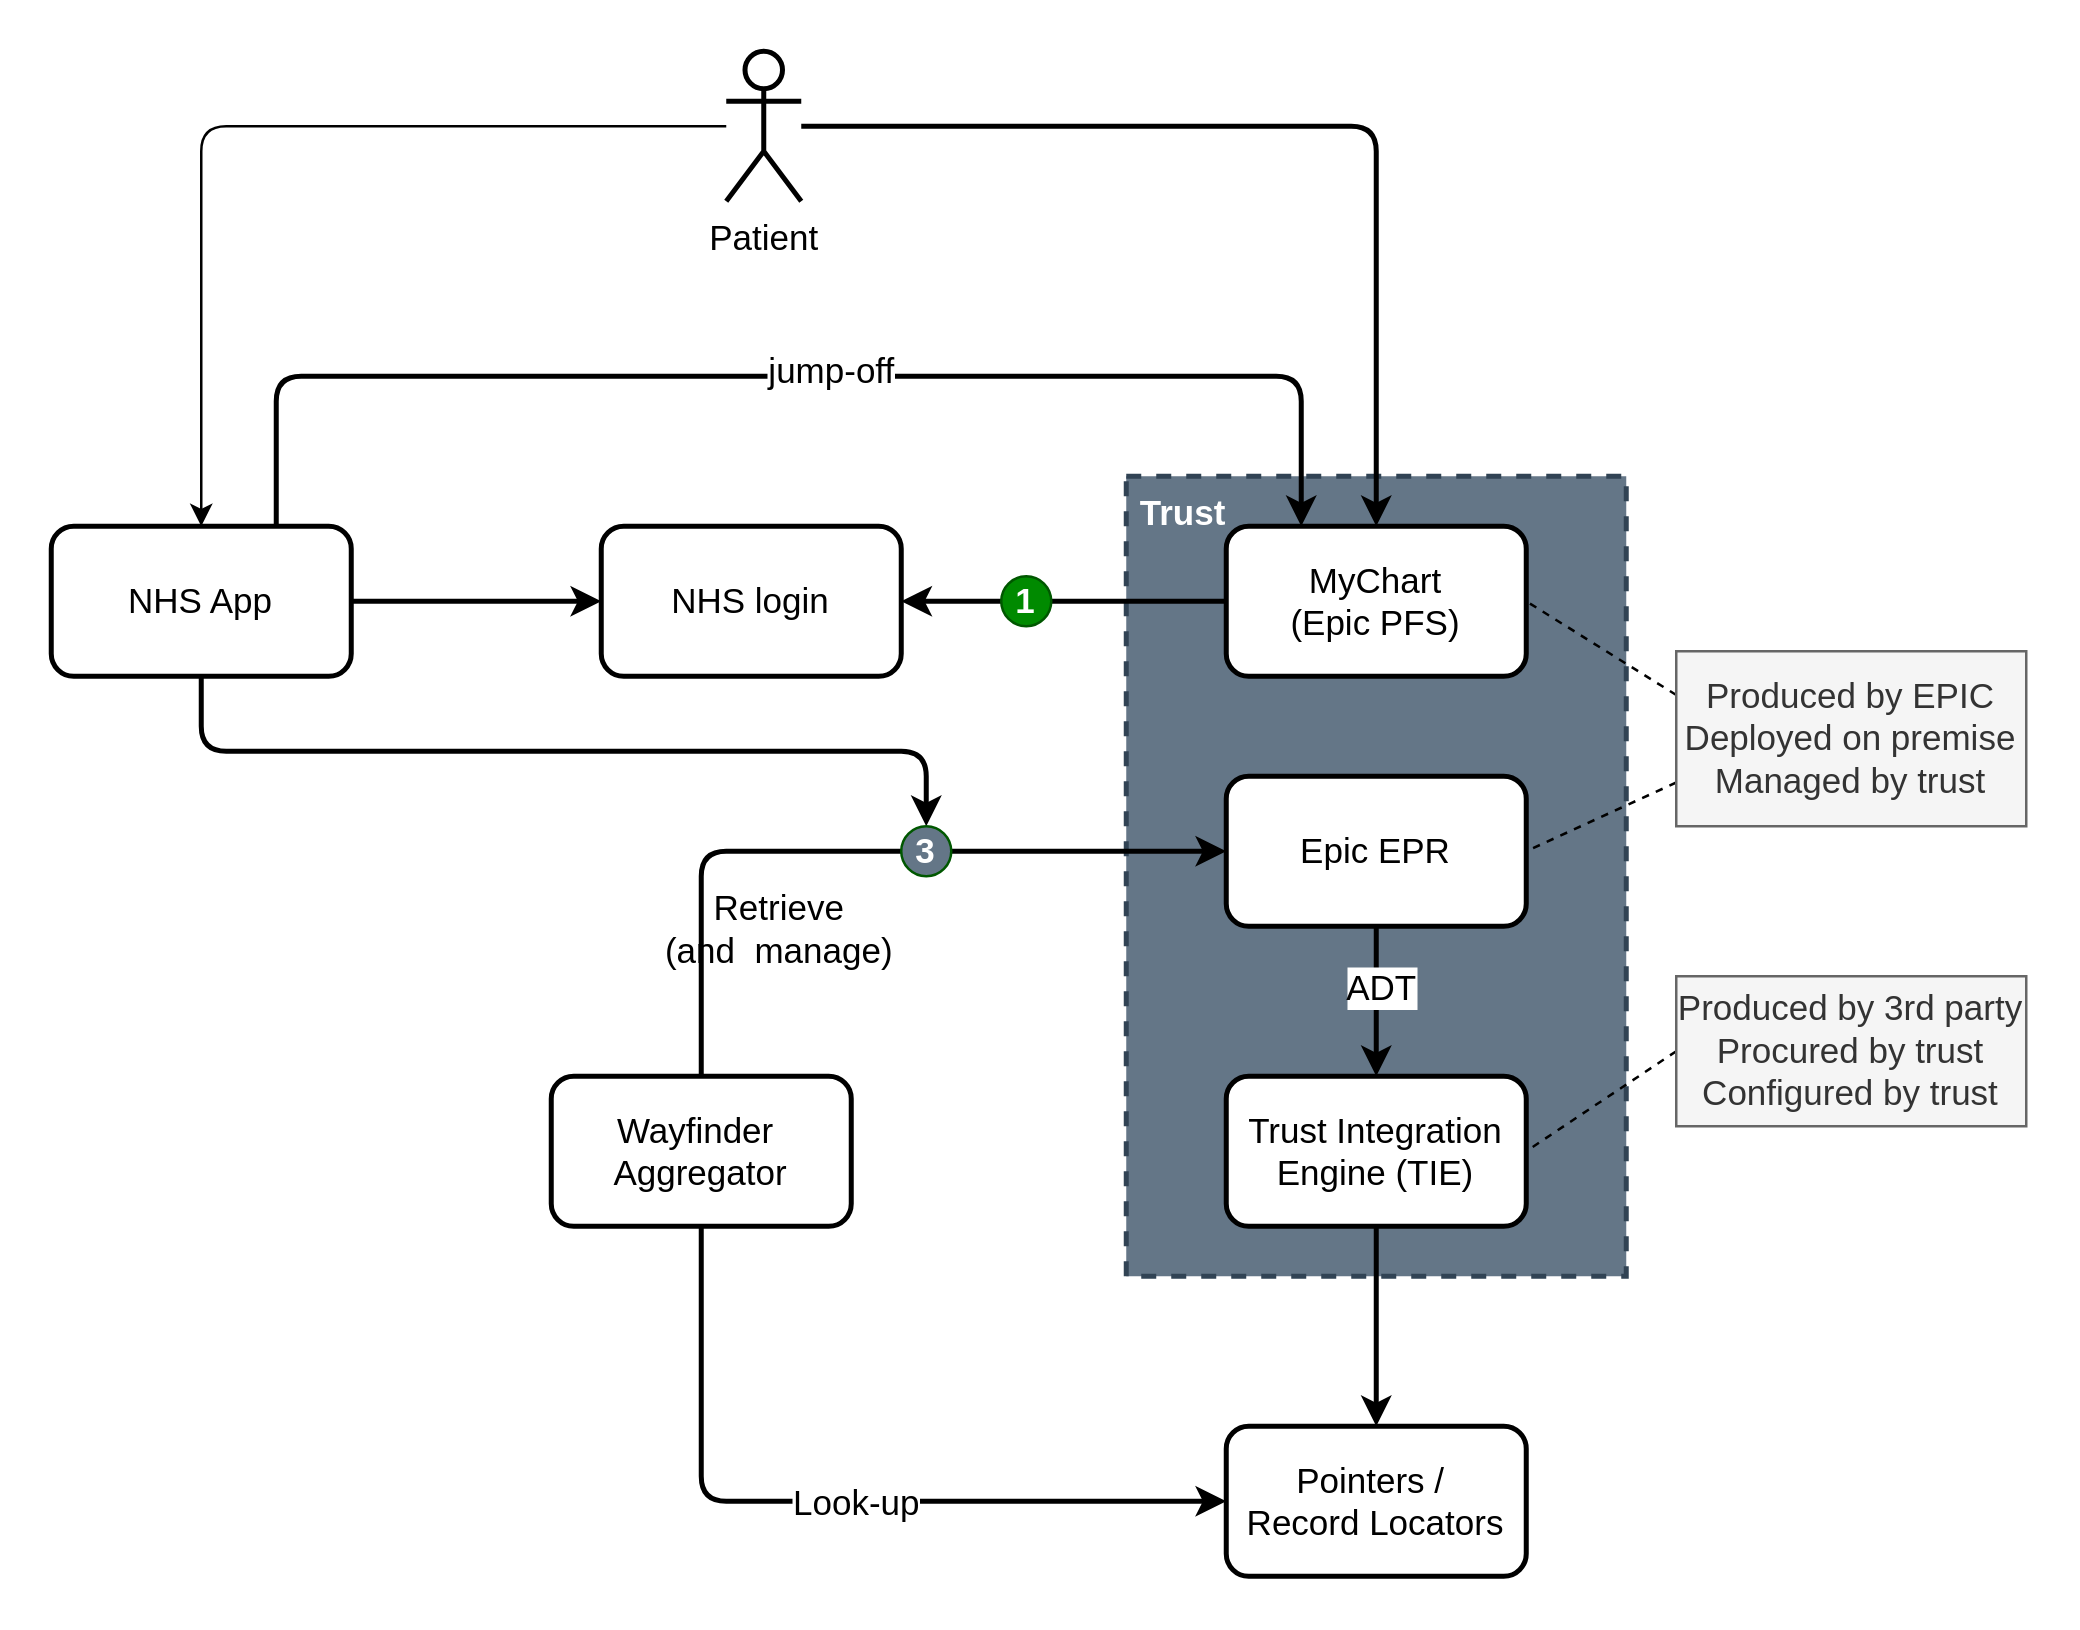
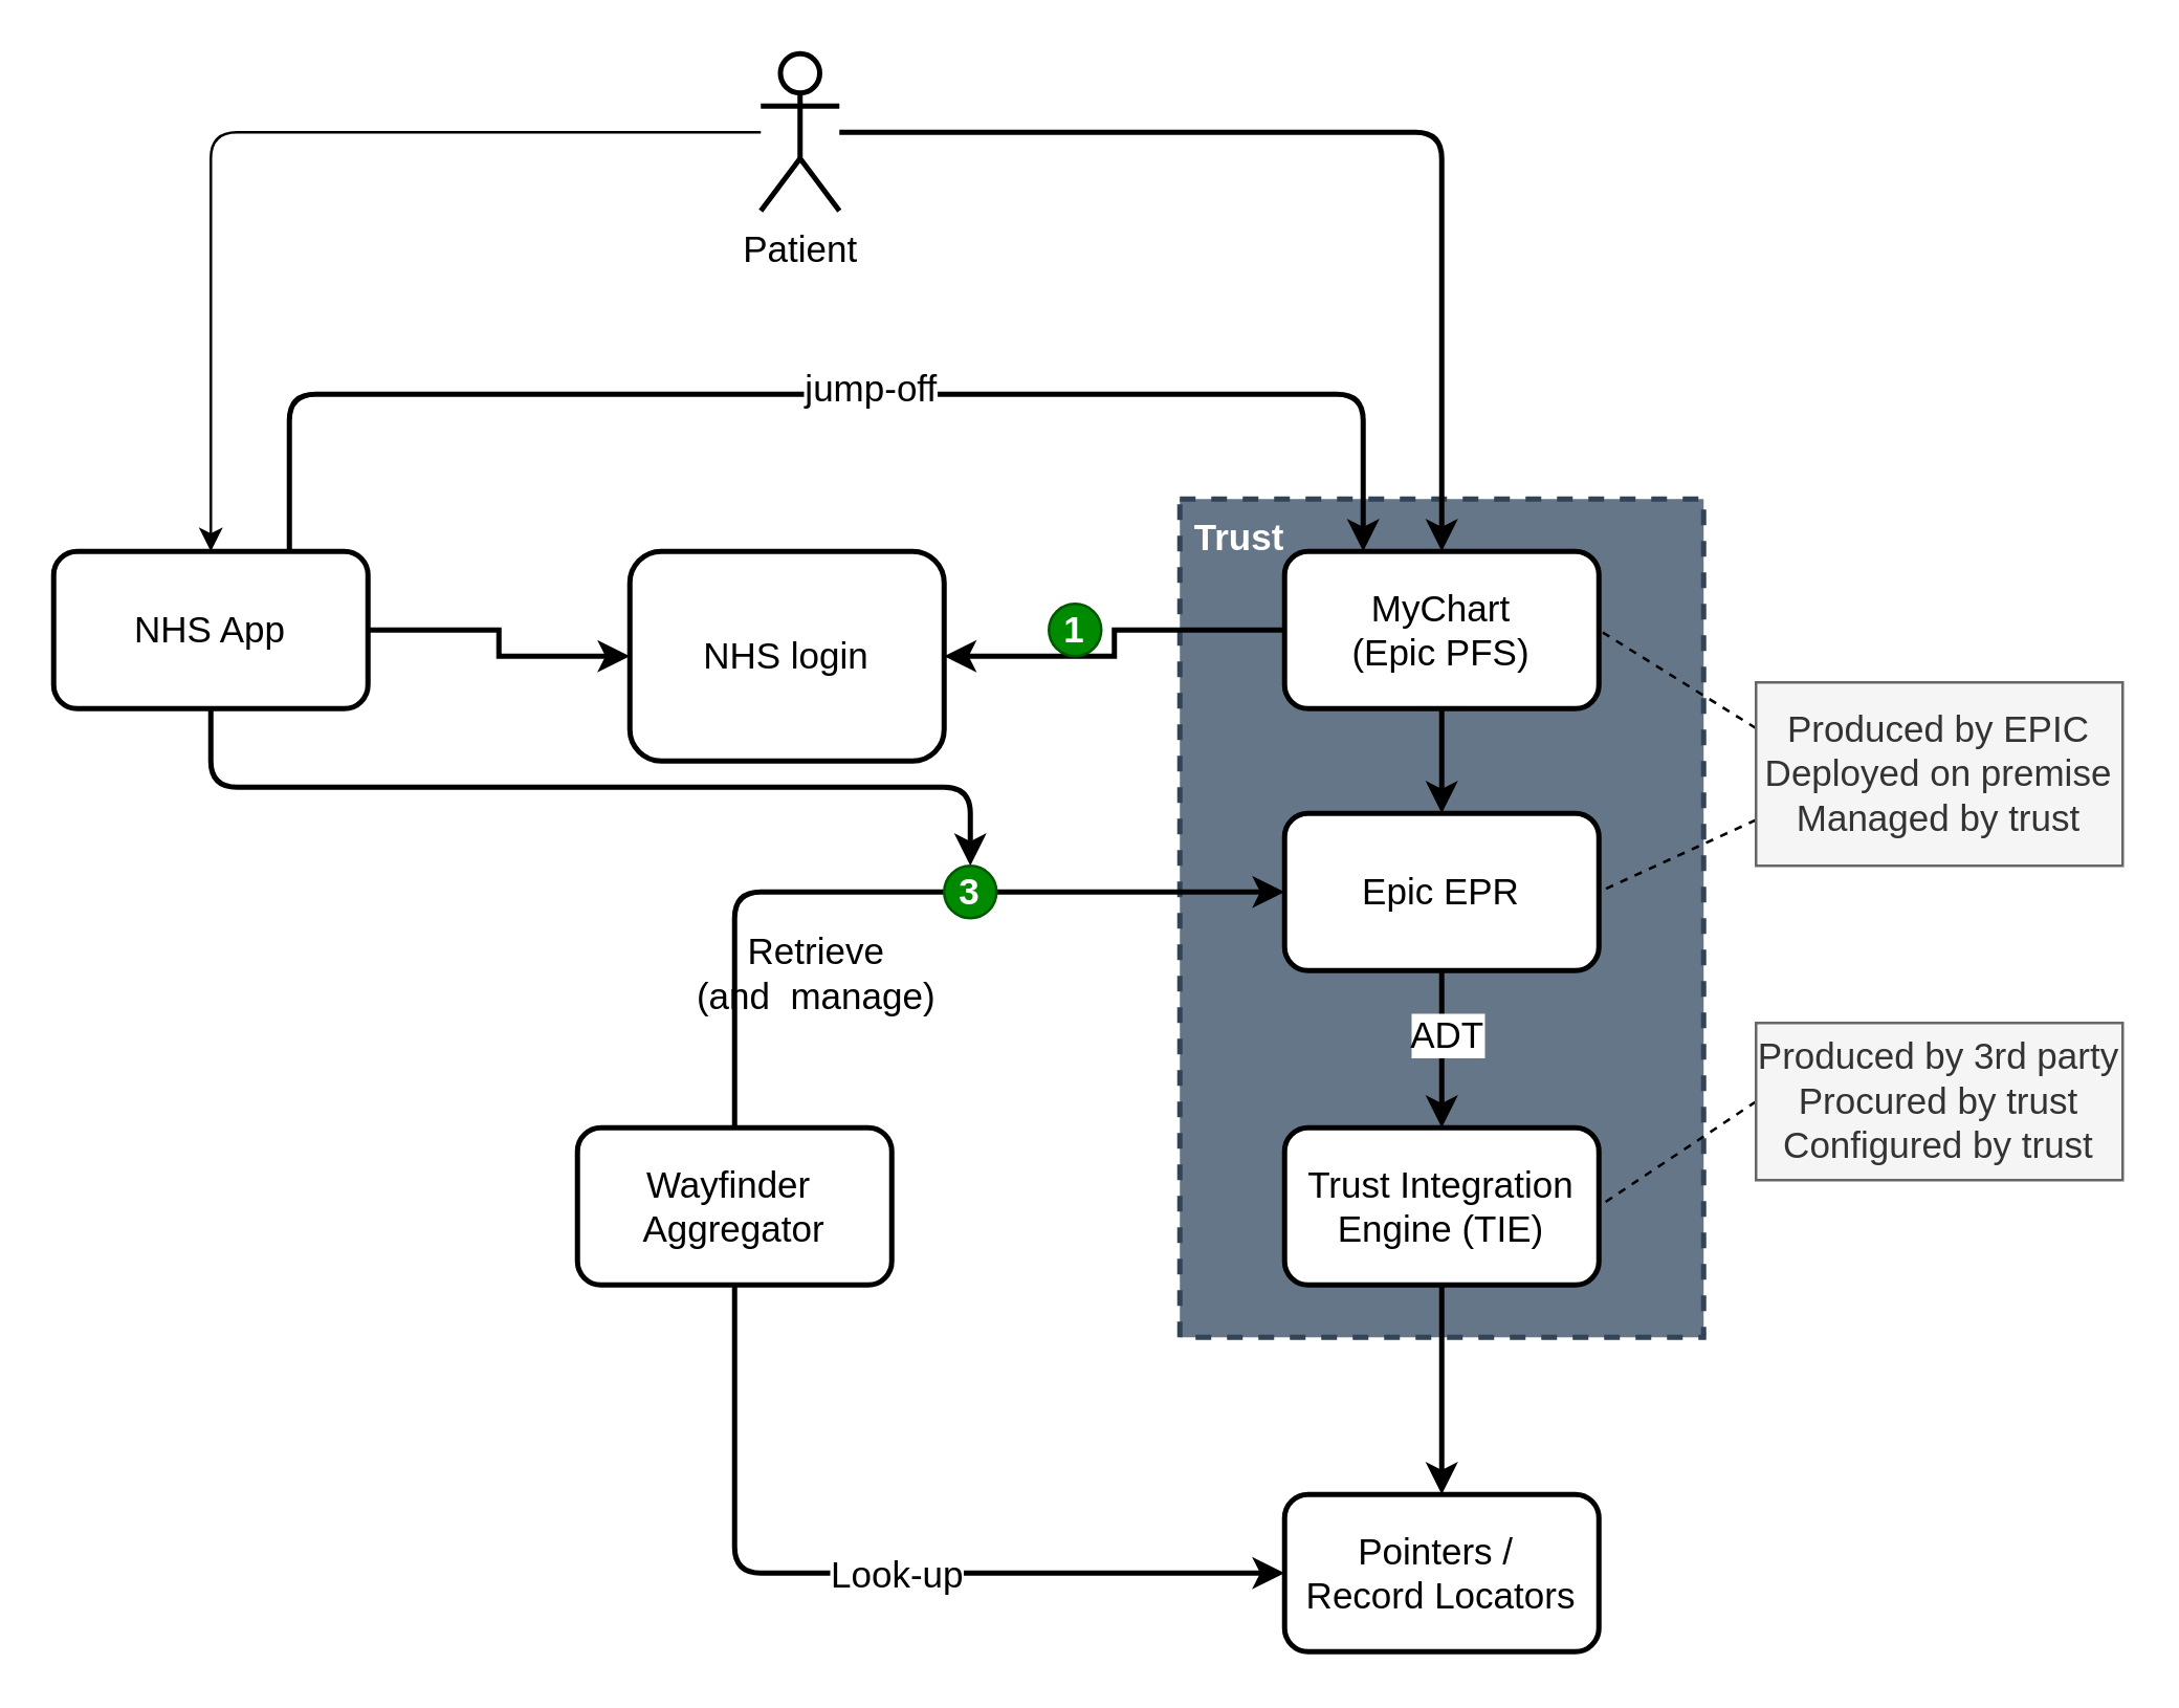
  <mxCell id="0" />
  <mxCell id="1" parent="0" />
  <mxCell id="2" value="&amp;nbsp;Trust" style="rounded=0;whiteSpace=wrap;html=1;dashed=1;align=left;verticalAlign=top;fontStyle=1;fillColor=#647687;strokeColor=#314354;fontSize=14;strokeWidth=2;fontColor=#ffffff;" vertex="1" parent="1"><mxGeometry x="450" y="190" width="200" height="320" as="geometry" /></mxCell>
  <mxCell id="3" style="edgeStyle=orthogonalEdgeStyle;rounded=0;orthogonalLoop=1;jettySize=auto;html=1;entryX=0.5;entryY=0;entryDx=0;entryDy=0;strokeWidth=2;fontSize=14;" edge="1" parent="1" source="5" target="7"><mxGeometry relative="1" as="geometry" /></mxCell>
  <mxCell id="4" value="ADT" style="edgeLabel;html=1;align=center;verticalAlign=middle;resizable=0;points=[];fontSize=14;" vertex="1" connectable="0" parent="3"><mxGeometry x="-0.2" y="1" relative="1" as="geometry"><mxPoint as="offset" /></mxGeometry></mxCell>
  <mxCell id="5" value="Epic EPR" style="rounded=1;whiteSpace=wrap;html=1;strokeWidth=2;fontSize=14;" vertex="1" parent="1"><mxGeometry x="490" y="310" width="120" height="60" as="geometry" /></mxCell>
  <mxCell id="6" style="edgeStyle=orthogonalEdgeStyle;rounded=0;orthogonalLoop=1;jettySize=auto;html=1;strokeWidth=2;fontSize=14;" edge="1" parent="1" source="7" target="13"><mxGeometry relative="1" as="geometry" /></mxCell>
  <mxCell id="7" value="Trust Integration Engine (TIE)" style="rounded=1;whiteSpace=wrap;html=1;strokeWidth=2;fontSize=14;" vertex="1" parent="1"><mxGeometry x="490" y="430" width="120" height="60" as="geometry" /></mxCell>
  <mxCell id="8" style="rounded=0;orthogonalLoop=1;jettySize=auto;html=1;entryX=1;entryY=0.5;entryDx=0;entryDy=0;endArrow=none;endFill=0;exitX=0;exitY=0.75;exitDx=0;exitDy=0;dashed=1;fontSize=14;" edge="1" parent="1" source="10" target="5"><mxGeometry relative="1" as="geometry" /></mxCell>
  <mxCell id="9" style="rounded=0;orthogonalLoop=1;jettySize=auto;html=1;entryX=1;entryY=0.5;entryDx=0;entryDy=0;endArrow=none;endFill=0;exitX=0;exitY=0.25;exitDx=0;exitDy=0;dashed=1;fontSize=14;" edge="1" parent="1" source="10" target="30"><mxGeometry relative="1" as="geometry" /></mxCell>
  <mxCell id="10" value="Produced by EPIC&lt;div&gt;Deployed on premise&lt;/div&gt;&lt;div&gt;Managed by trust&lt;/div&gt;" style="rounded=0;whiteSpace=wrap;html=1;fillColor=#f5f5f5;fontColor=#333333;strokeColor=#666666;fontSize=14;" vertex="1" parent="1"><mxGeometry x="670" y="260" width="140" height="70" as="geometry" /></mxCell>
  <mxCell id="11" style="rounded=0;orthogonalLoop=1;jettySize=auto;html=1;entryX=1;entryY=0.5;entryDx=0;entryDy=0;endArrow=none;endFill=0;exitX=0;exitY=0.5;exitDx=0;exitDy=0;dashed=1;fontSize=14;" edge="1" parent="1" source="12" target="7"><mxGeometry relative="1" as="geometry" /></mxCell>
  <mxCell id="12" value="Produced by 3rd party&lt;div&gt;Procured by trust&lt;br&gt;&lt;div&gt;Configured by trust&lt;/div&gt;&lt;/div&gt;" style="rounded=0;whiteSpace=wrap;html=1;fillColor=#f5f5f5;fontColor=#333333;strokeColor=#666666;fontSize=14;" vertex="1" parent="1"><mxGeometry x="670" y="390" width="140" height="60" as="geometry" /></mxCell>
  <mxCell id="13" value="Pointers /&amp;nbsp;&lt;div&gt;Record Locators&lt;/div&gt;" style="rounded=1;whiteSpace=wrap;html=1;strokeWidth=2;fontSize=14;" vertex="1" parent="1"><mxGeometry x="490" y="570" width="120" height="60" as="geometry" /></mxCell>
  <mxCell id="14" style="edgeStyle=orthogonalEdgeStyle;rounded=1;orthogonalLoop=1;jettySize=auto;html=1;entryX=0;entryY=0.5;entryDx=0;entryDy=0;exitX=0.5;exitY=1;exitDx=0;exitDy=0;curved=0;strokeWidth=2;fontSize=14;" edge="1" parent="1" source="18" target="13"><mxGeometry relative="1" as="geometry" /></mxCell>
  <mxCell id="15" value="Look-up" style="edgeLabel;html=1;align=center;verticalAlign=middle;resizable=0;points=[];fontSize=14;" vertex="1" connectable="0" parent="14"><mxGeometry x="0.069" relative="1" as="geometry"><mxPoint as="offset" /></mxGeometry></mxCell>
  <mxCell id="16" style="edgeStyle=orthogonalEdgeStyle;rounded=1;orthogonalLoop=1;jettySize=auto;html=1;entryX=0;entryY=0.5;entryDx=0;entryDy=0;exitX=0.5;exitY=0;exitDx=0;exitDy=0;curved=0;strokeWidth=2;fontSize=14;" edge="1" parent="1" source="18" target="5"><mxGeometry relative="1" as="geometry" /></mxCell>
  <mxCell id="17" value="Retrieve&lt;div&gt;(and&amp;nbsp;&lt;span style=&quot;background-color: initial;&quot;&gt;&amp;nbsp;manage)&lt;/span&gt;&lt;/div&gt;" style="edgeLabel;html=1;align=center;verticalAlign=middle;resizable=0;points=[];labelBackgroundColor=none;fontSize=14;" vertex="1" connectable="0" parent="16"><mxGeometry x="-0.108" relative="1" as="geometry"><mxPoint x="-14" y="30" as="offset" /></mxGeometry></mxCell>
  <mxCell id="18" value="Wayfinder&amp;nbsp;&lt;div&gt;Aggregator&lt;/div&gt;" style="rounded=1;whiteSpace=wrap;html=1;strokeWidth=2;fontSize=14;" vertex="1" parent="1"><mxGeometry x="220" y="430" width="120" height="60" as="geometry" /></mxCell>
  <mxCell id="19" style="edgeStyle=orthogonalEdgeStyle;rounded=0;orthogonalLoop=1;jettySize=auto;html=1;entryX=0;entryY=0.5;entryDx=0;entryDy=0;strokeWidth=2;fontSize=14;" edge="1" parent="1" source="23" target="24"><mxGeometry relative="1" as="geometry" /></mxCell>
  <mxCell id="20" style="edgeStyle=orthogonalEdgeStyle;rounded=1;orthogonalLoop=1;jettySize=auto;html=1;exitX=0.5;exitY=1;exitDx=0;exitDy=0;curved=0;strokeWidth=2;fontSize=14;" edge="1" parent="1" source="23" target="32"><mxGeometry relative="1" as="geometry" /></mxCell>
  <mxCell id="21" style="edgeStyle=orthogonalEdgeStyle;rounded=1;orthogonalLoop=1;jettySize=auto;html=1;exitX=0.75;exitY=0;exitDx=0;exitDy=0;entryX=0.25;entryY=0;entryDx=0;entryDy=0;curved=0;strokeWidth=2;fontSize=14;" edge="1" parent="1" source="23" target="30"><mxGeometry relative="1" as="geometry"><Array as="points"><mxPoint x="110" y="150" /><mxPoint x="520" y="150" /></Array></mxGeometry></mxCell>
  <mxCell id="22" value="jump-off" style="edgeLabel;html=1;align=center;verticalAlign=middle;resizable=0;points=[];fontSize=14;" vertex="1" connectable="0" parent="21"><mxGeometry x="0.059" y="3" relative="1" as="geometry"><mxPoint as="offset" /></mxGeometry></mxCell>
  <mxCell id="23" value="NHS App" style="rounded=1;whiteSpace=wrap;html=1;strokeWidth=2;fontSize=14;" vertex="1" parent="1"><mxGeometry x="20" y="210" width="120" height="60" as="geometry" /></mxCell>
- <mxCell id="24" value="NHS login" style="rounded=1;whiteSpace=wrap;html=1;strokeWidth=2;fontSize=14;" vertex="1" parent="1"><mxGeometry x="240" y="210" width="120" height="60" as="geometry" /></mxCell>
+ <mxCell id="24" value="NHS login" style="rounded=1;whiteSpace=wrap;html=1;strokeWidth=2;fontSize=14;" vertex="1" parent="1"><mxGeometry x="240" y="210" width="120" height="80" as="geometry" /></mxCell>
  <mxCell id="25" style="edgeStyle=orthogonalEdgeStyle;rounded=1;orthogonalLoop=1;jettySize=auto;html=1;curved=0;fontSize=14;" edge="1" parent="1" source="27" target="23"><mxGeometry relative="1" as="geometry" /></mxCell>
  <mxCell id="26" style="edgeStyle=orthogonalEdgeStyle;rounded=1;orthogonalLoop=1;jettySize=auto;html=1;curved=0;strokeWidth=2;fontSize=14;" edge="1" parent="1" source="27" target="30"><mxGeometry relative="1" as="geometry" /></mxCell>
  <mxCell id="27" value="Patient" style="shape=umlActor;verticalLabelPosition=bottom;verticalAlign=top;html=1;outlineConnect=0;fontSize=14;strokeWidth=2;" vertex="1" parent="1"><mxGeometry x="290" y="20" width="30" height="60" as="geometry" /></mxCell>
+ <mxCell id="28" value="" style="edgeStyle=orthogonalEdgeStyle;rounded=0;orthogonalLoop=1;jettySize=auto;html=1;strokeWidth=2;fontSize=14;" edge="1" parent="1" source="30" target="5"><mxGeometry relative="1" as="geometry" /></mxCell>
  <mxCell id="29" style="edgeStyle=orthogonalEdgeStyle;rounded=0;orthogonalLoop=1;jettySize=auto;html=1;entryX=1;entryY=0.5;entryDx=0;entryDy=0;strokeWidth=2;fontSize=14;" edge="1" parent="1" source="30" target="24"><mxGeometry relative="1" as="geometry" /></mxCell>
  <mxCell id="30" value="MyChart&lt;div&gt;(Epic PFS)&lt;/div&gt;" style="rounded=1;whiteSpace=wrap;html=1;strokeWidth=2;fontSize=14;" vertex="1" parent="1"><mxGeometry x="490" y="210" width="120" height="60" as="geometry" /></mxCell>
  <mxCell id="31" value="1" style="ellipse;whiteSpace=wrap;html=1;aspect=fixed;fillColor=#008a00;strokeColor=#005700;fontSize=14;fontStyle=1;fontColor=#ffffff;" vertex="1" parent="1"><mxGeometry x="400" y="230" width="20" height="20" as="geometry" /></mxCell>
- <mxCell id="32" value="3" style="ellipse;whiteSpace=wrap;html=1;aspect=fixed;fillColor=#647687;strokeColor=#005700;fontSize=14;fontStyle=1;fontColor=#ffffff;" vertex="1" parent="1"><mxGeometry x="360" y="330" width="20" height="20" as="geometry" /></mxCell>
+ <mxCell id="32" value="3" style="ellipse;whiteSpace=wrap;html=1;aspect=fixed;fillColor=#008a00;strokeColor=#005700;fontSize=14;fontStyle=1;fontColor=#ffffff;" vertex="1" parent="1"><mxGeometry x="360" y="330" width="20" height="20" as="geometry" /></mxCell>
